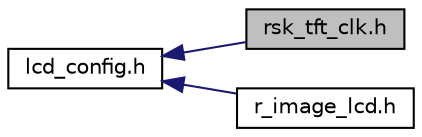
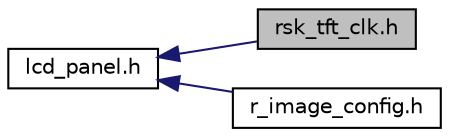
  digraph {
    rankdir=LR
    node [color=black fillcolor=white fontname=Helvetica fontsize=10 shape=record style=filled]
    edge [color=midnightblue dir=back fontname=Helvetica fontsize=10 labelfontname=Helvetica labelfontsize=10 style=solid]
    n1 [fillcolor=grey75 fontcolor=black height=0.2 label="rsk_tft_clk.h" width=0.4]
-   n2 [height=0.2 label="lcd_config.h" width=0.4]
-   n3 [height=0.2 label="r_image_lcd.h" width=0.4]
+   n2 [height=0.2 label="lcd_panel.h" width=0.4]
+   n3 [height=0.2 label="r_image_config.h" width=0.4]
    n2 -> n1
    n2 -> n3
  }
